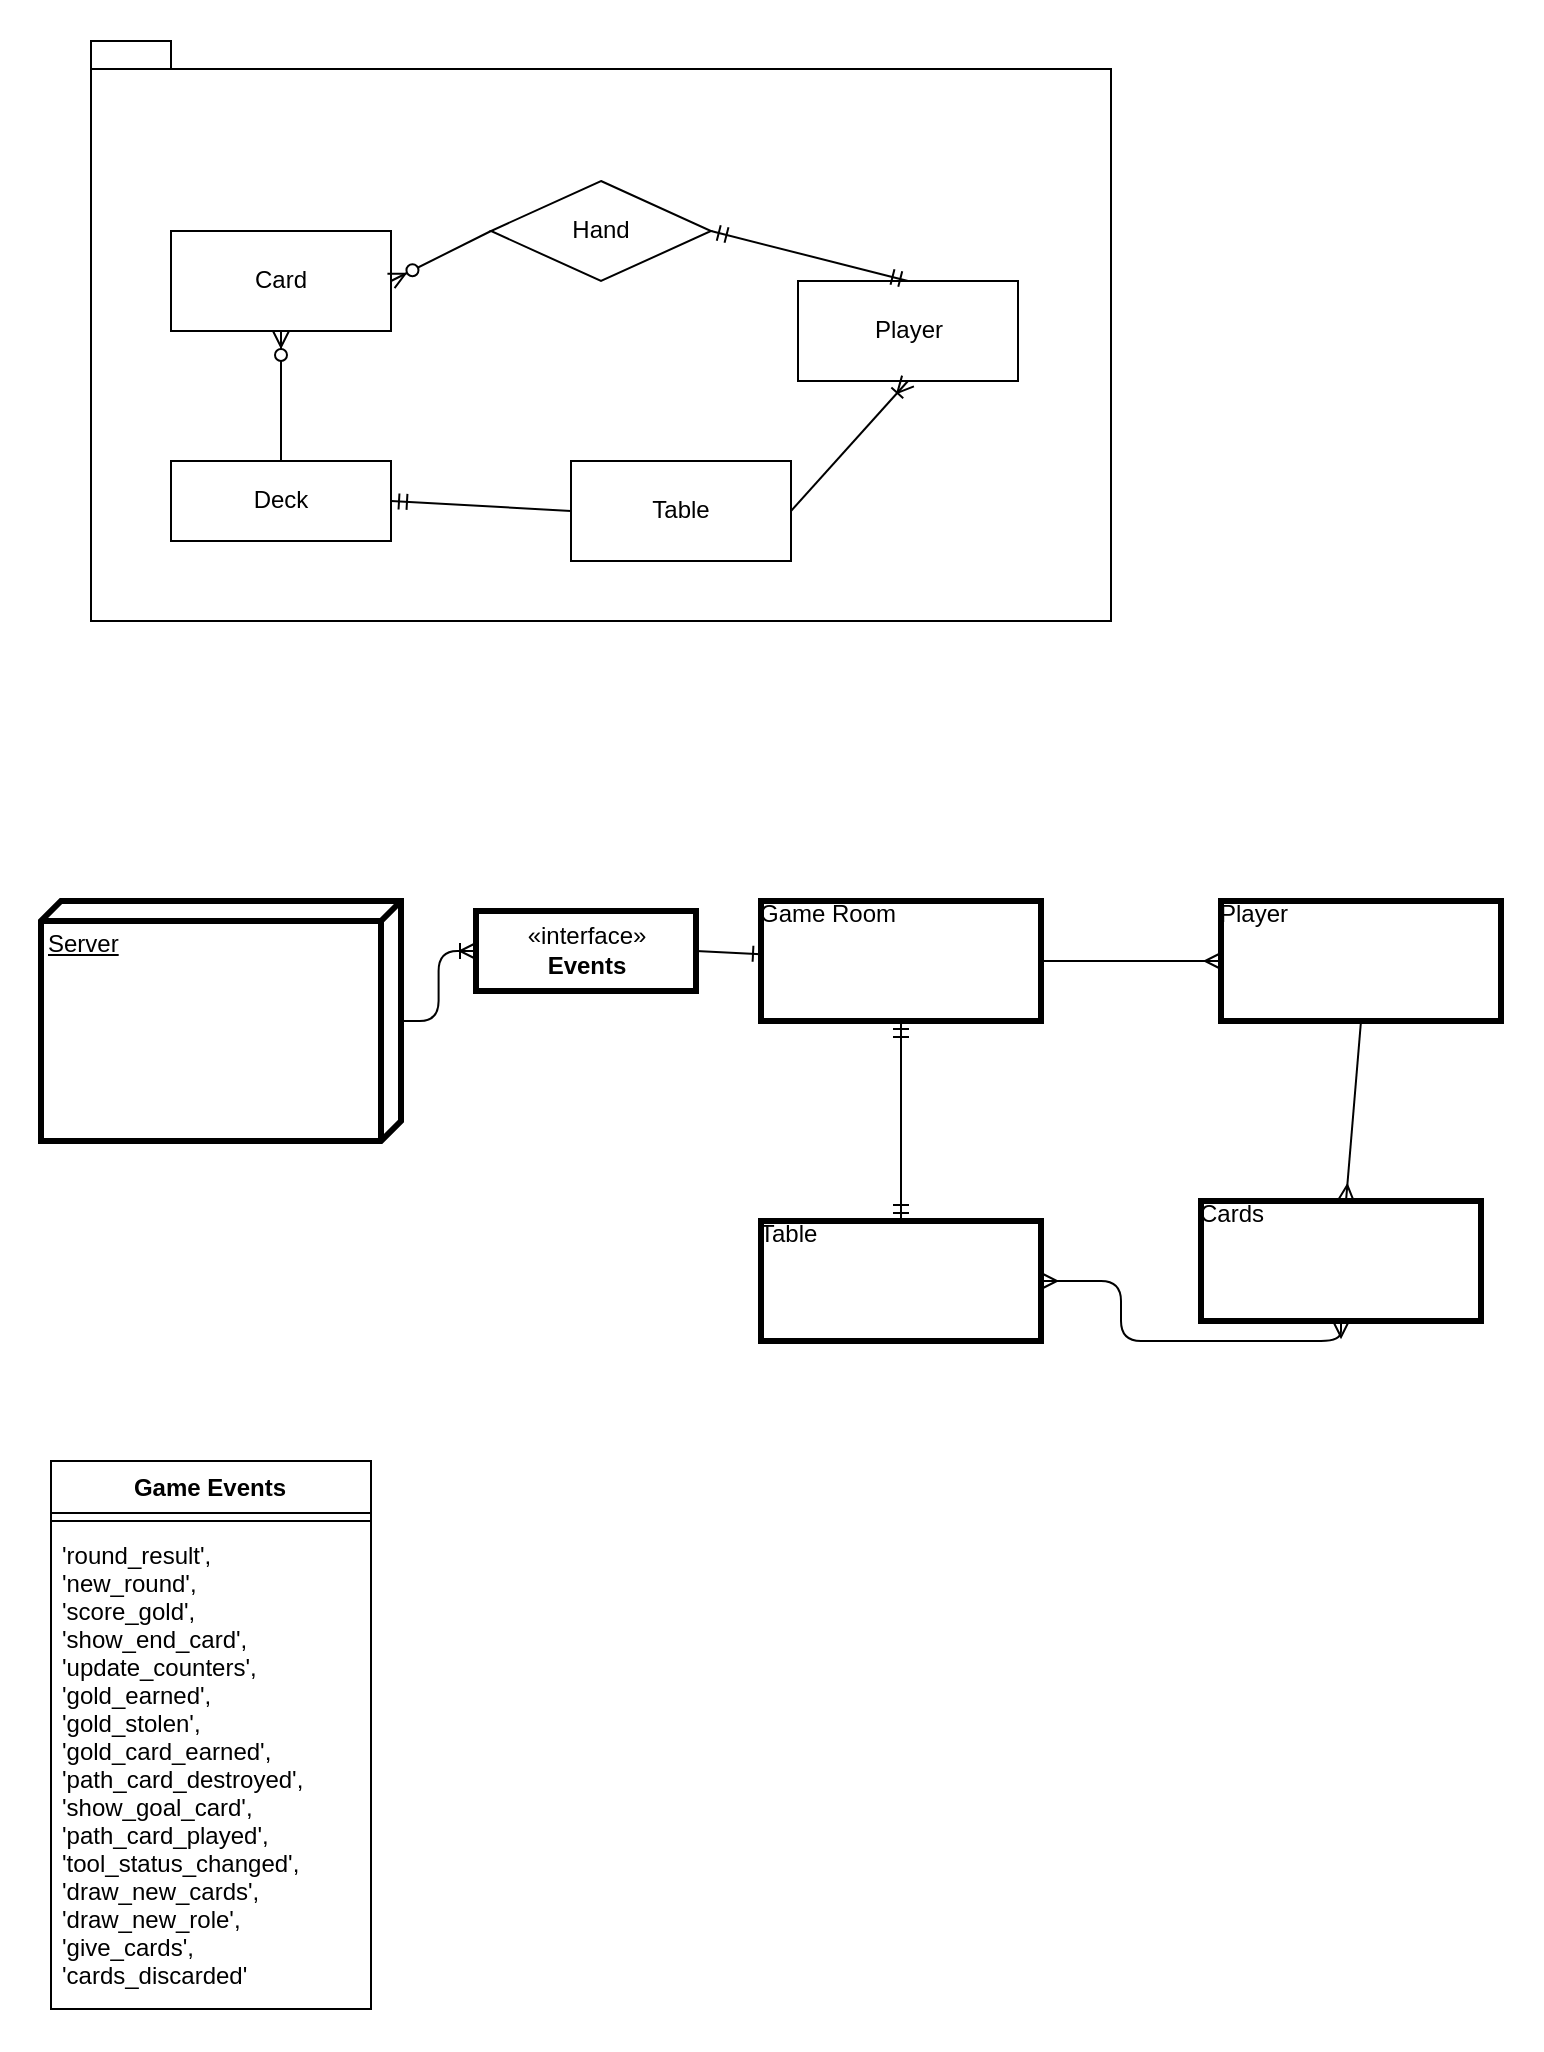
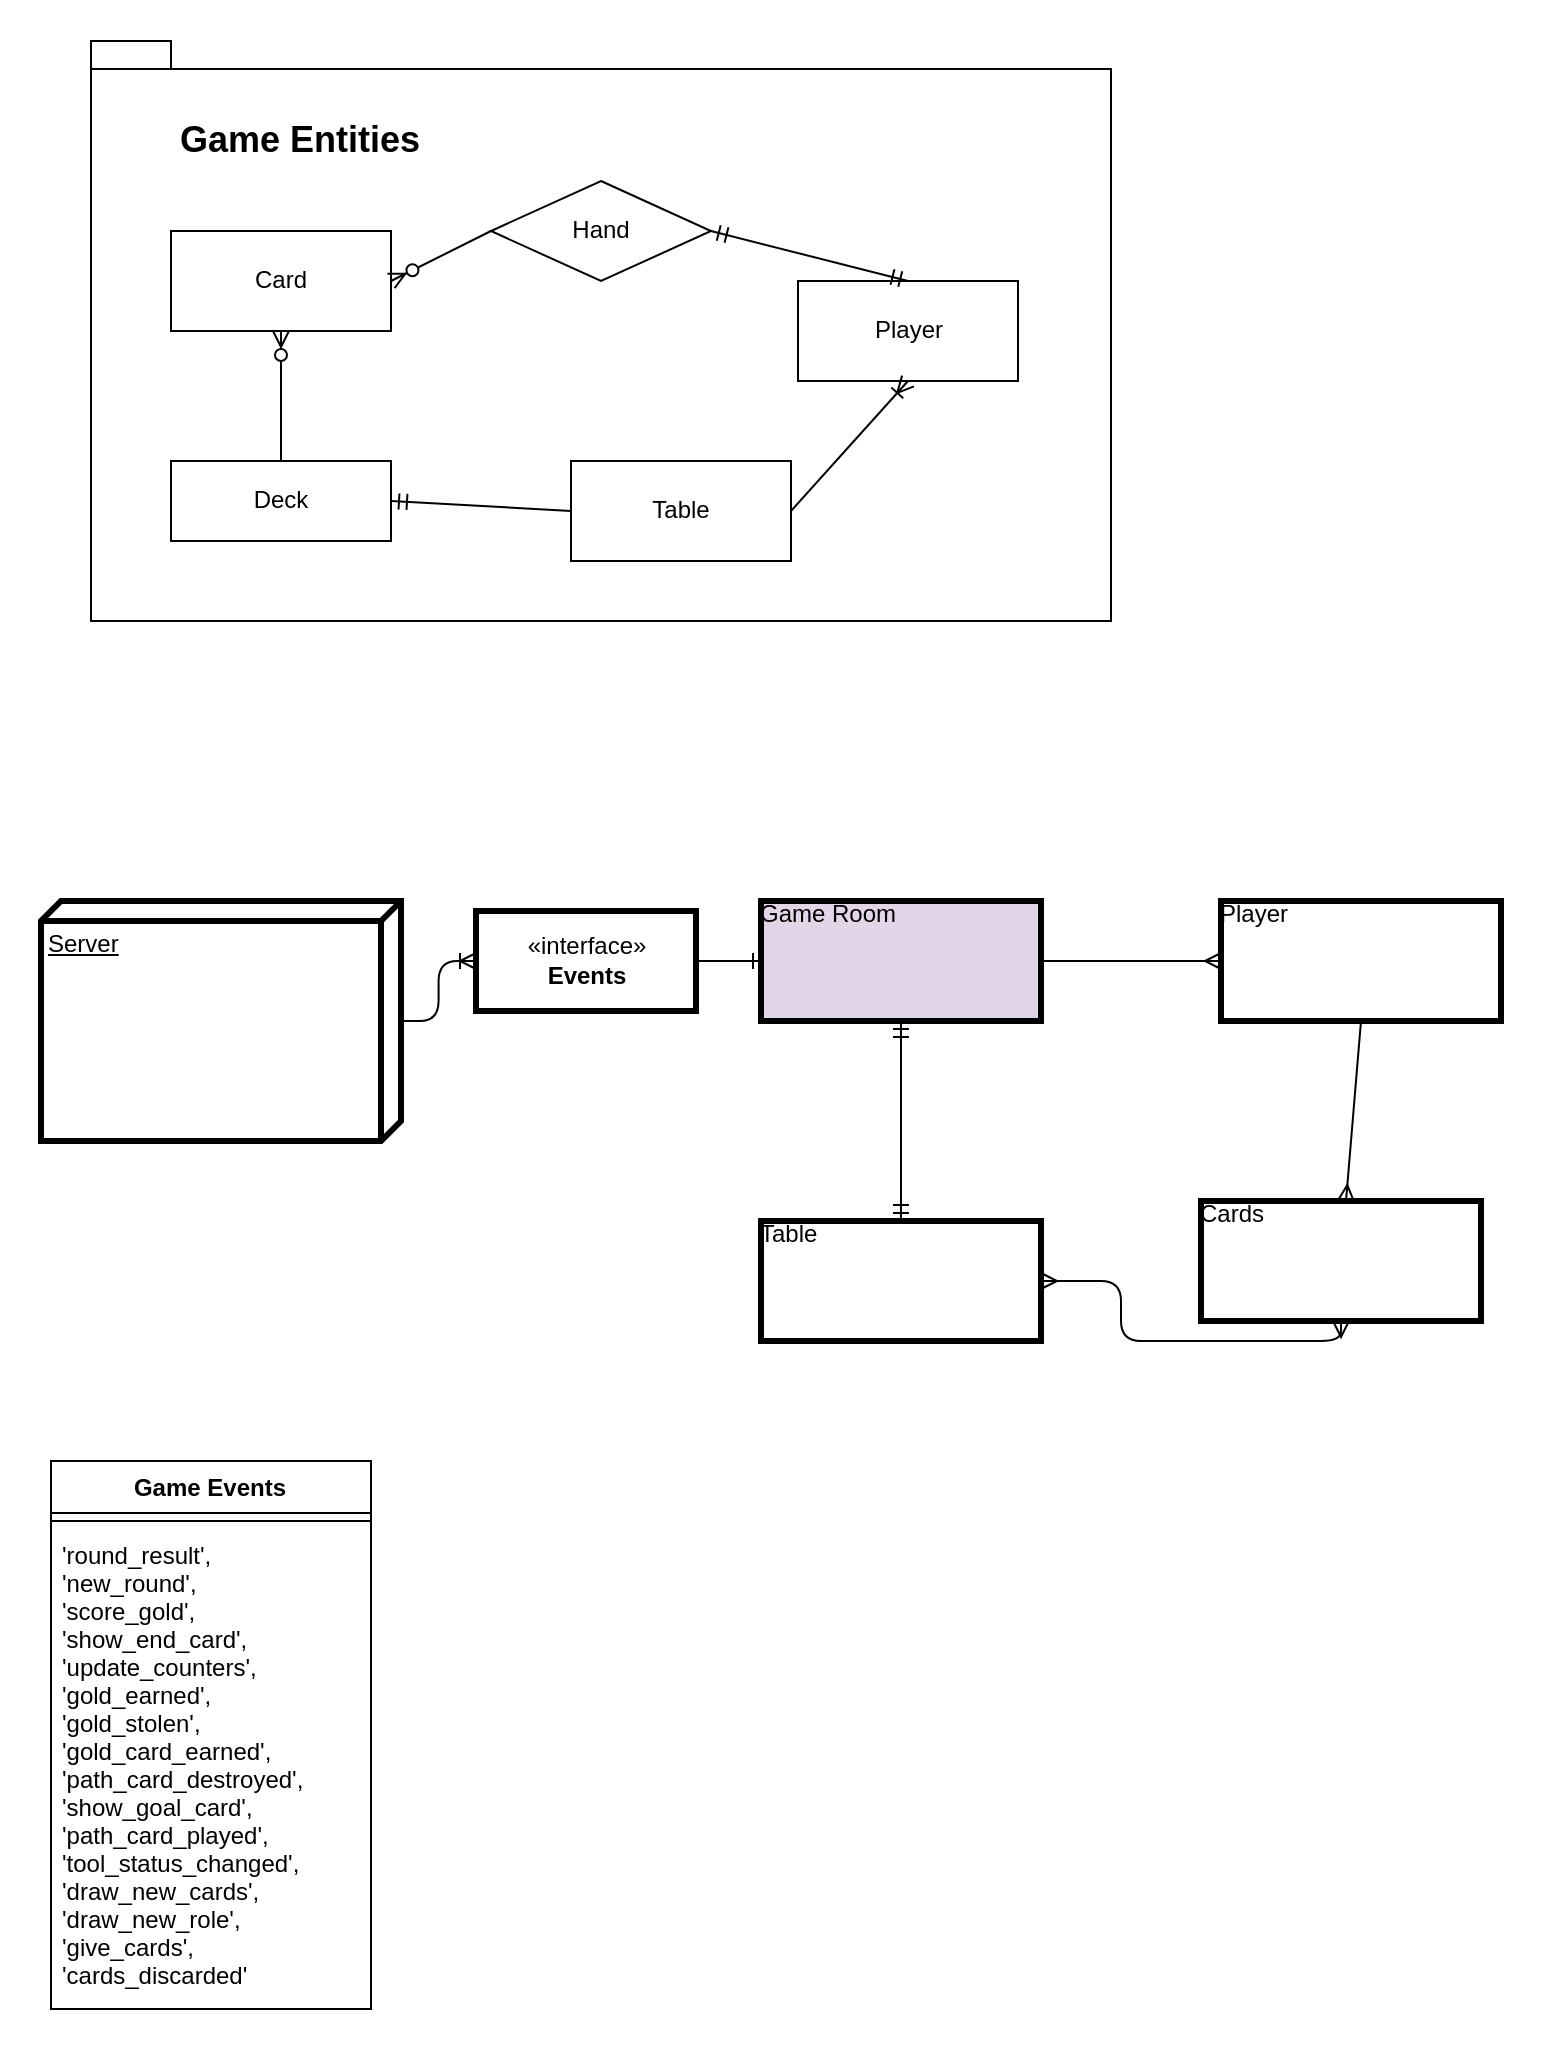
  <mxCell id="0" />
  <mxCell id="1" parent="0" />
  <mxCell id="2" value="" style="shape=folder;fontStyle=1;spacingTop=10;tabWidth=40;tabHeight=14;tabPosition=left;html=1;" parent="1" vertex="1"><mxGeometry x="45" y="20" width="510" height="290" as="geometry" /></mxCell>
  <mxCell id="3" value="&lt;div&gt;Card&lt;/div&gt;" style="html=1;" parent="1" vertex="1"><mxGeometry x="85" y="115" width="110" height="50" as="geometry" /></mxCell>
  <mxCell id="4" value="&lt;div&gt;Deck&lt;/div&gt;" style="html=1;" parent="1" vertex="1"><mxGeometry x="85" y="230" width="110" height="40" as="geometry" /></mxCell>
  <mxCell id="5" value="&lt;div&gt;Hand&lt;/div&gt;" style="rhombus;html=1;" parent="1" vertex="1"><mxGeometry x="245" y="90" width="110" height="50" as="geometry" /></mxCell>
  <mxCell id="6" value="Table" style="html=1;" parent="1" vertex="1"><mxGeometry x="285" y="230" width="110" height="50" as="geometry" /></mxCell>
  <mxCell id="7" value="&lt;div&gt;Player&lt;/div&gt;" style="html=1;" parent="1" vertex="1"><mxGeometry x="398.5" y="140" width="110" height="50" as="geometry" /></mxCell>
  <mxCell id="8" value="" style="fontSize=12;html=1;endArrow=ERzeroToMany;entryX=0.5;entryY=1;exitX=0.5;exitY=0;endFill=1;" parent="1" source="4" target="3" edge="1"><mxGeometry width="100" height="100" relative="1" as="geometry"><mxPoint x="195" y="430" as="sourcePoint" /><mxPoint x="15" y="430" as="targetPoint" /></mxGeometry></mxCell>
  <mxCell id="9" value="" style="fontSize=12;html=1;endArrow=ERmandOne;strokeColor=#000000;exitX=0;exitY=0.5;entryX=1;entryY=0.5;" parent="1" source="6" target="4" edge="1"><mxGeometry width="100" height="100" relative="1" as="geometry"><mxPoint x="215" y="420" as="sourcePoint" /><mxPoint x="-115" y="440" as="targetPoint" /></mxGeometry></mxCell>
  <mxCell id="10" value="" style="fontSize=12;html=1;endArrow=ERoneToMany;strokeColor=#000000;entryX=0.5;entryY=1;exitX=1;exitY=0.5;" parent="1" source="6" target="7" edge="1"><mxGeometry width="100" height="100" relative="1" as="geometry"><mxPoint x="5" y="430" as="sourcePoint" /><mxPoint x="105" y="330" as="targetPoint" /></mxGeometry></mxCell>
  <mxCell id="11" value="" style="fontSize=12;html=1;endArrow=ERmandOne;startArrow=ERmandOne;strokeColor=#000000;entryX=0.5;entryY=0;exitX=1;exitY=0.5;" parent="1" source="5" target="7" edge="1"><mxGeometry width="100" height="100" relative="1" as="geometry"><mxPoint x="5" y="430" as="sourcePoint" /><mxPoint x="105" y="330" as="targetPoint" /></mxGeometry></mxCell>
  <mxCell id="12" value="" style="fontSize=12;html=1;endArrow=ERzeroToMany;strokeColor=#000000;exitX=0;exitY=0.5;entryX=1;entryY=0.5;endFill=1;" parent="1" source="5" target="3" edge="1"><mxGeometry width="100" height="100" relative="1" as="geometry"><mxPoint x="105" y="330" as="sourcePoint" /><mxPoint x="5" y="430" as="targetPoint" /></mxGeometry></mxCell>
+ <mxCell id="13" value="&lt;div style=&quot;font-size: 18px&quot;&gt;&lt;span&gt;&lt;font style=&quot;font-size: 18px&quot;&gt;Game Entities&lt;/font&gt;&lt;/span&gt;&lt;/div&gt;" style="text;html=1;strokeColor=none;fillColor=none;align=center;verticalAlign=middle;whiteSpace=wrap;rounded=0;strokeWidth=3;fontStyle=1" parent="1" vertex="1"><mxGeometry x="85" y="60" width="130" height="20" as="geometry" /></mxCell>
  <mxCell id="14" value="Server" style="verticalAlign=top;align=left;spacingTop=8;spacingLeft=2;spacingRight=12;shape=cube;size=10;direction=south;fontStyle=4;html=1;strokeWidth=3;" parent="1" vertex="1"><mxGeometry x="20" y="450" width="180" height="120" as="geometry" /></mxCell>
- <mxCell id="15" value="&lt;div&gt;Game Room&lt;/div&gt;&lt;div&gt;&lt;br&gt;&lt;/div&gt;" style="verticalAlign=top;align=left;overflow=fill;fontSize=12;fontFamily=Helvetica;html=1;strokeWidth=3;" parent="1" vertex="1"><mxGeometry x="380" y="450" width="140" height="60" as="geometry" /></mxCell>
+ <mxCell id="15" value="&lt;div&gt;Game Room&lt;/div&gt;&lt;div&gt;&lt;br&gt;&lt;/div&gt;" style="verticalAlign=top;align=left;overflow=fill;fontSize=12;fontFamily=Helvetica;html=1;strokeWidth=3;fillColor=#e1d5e7;" parent="1" vertex="1"><mxGeometry x="380" y="450" width="140" height="60" as="geometry" /></mxCell>
  <mxCell id="16" value="Player" style="verticalAlign=top;align=left;overflow=fill;fontSize=12;fontFamily=Helvetica;html=1;strokeWidth=3;" parent="1" vertex="1"><mxGeometry x="610" y="450" width="140" height="60" as="geometry" /></mxCell>
  <mxCell id="17" value="Cards" style="verticalAlign=top;align=left;overflow=fill;fontSize=12;fontFamily=Helvetica;html=1;strokeWidth=3;" parent="1" vertex="1"><mxGeometry x="600" y="600" width="140" height="60" as="geometry" /></mxCell>
  <mxCell id="18" value="&lt;div&gt;Table&lt;/div&gt;&lt;div&gt;&lt;br&gt;&lt;/div&gt;" style="verticalAlign=top;align=left;overflow=fill;fontSize=12;fontFamily=Helvetica;html=1;strokeWidth=3;" parent="1" vertex="1"><mxGeometry x="380" y="610" width="140" height="60" as="geometry" /></mxCell>
  <mxCell id="19" value="" style="fontSize=12;html=1;endArrow=ERmandOne;startArrow=ERmandOne;entryX=0.5;entryY=1;" parent="1" source="18" target="15" edge="1"><mxGeometry width="100" height="100" relative="1" as="geometry"><mxPoint x="315" y="640" as="sourcePoint" /><mxPoint x="415" y="540" as="targetPoint" /></mxGeometry></mxCell>
  <mxCell id="20" value="" style="fontSize=12;html=1;endArrow=ERmany;startArrow=ERmany;entryX=0.5;entryY=1;exitX=1;exitY=0.5;edgeStyle=orthogonalEdgeStyle;" parent="1" source="18" target="17" edge="1"><mxGeometry width="100" height="100" relative="1" as="geometry"><mxPoint x="530" y="475" as="sourcePoint" /><mxPoint x="620" y="475" as="targetPoint" /></mxGeometry></mxCell>
  <mxCell id="21" value="" style="fontSize=12;html=1;endArrow=ERmany;exitX=0.5;exitY=1;" parent="1" source="16" target="17" edge="1"><mxGeometry width="100" height="100" relative="1" as="geometry"><mxPoint x="25" y="790" as="sourcePoint" /><mxPoint x="125" y="690" as="targetPoint" /></mxGeometry></mxCell>
- <mxCell id="22" value="«interface»&lt;br&gt;&lt;div&gt;&lt;b&gt;Events&lt;/b&gt;&lt;/div&gt;" style="html=1;strokeWidth=3;" parent="1" vertex="1"><mxGeometry x="237.5" y="455" width="110" height="40" as="geometry" /></mxCell>
+ <mxCell id="22" value="«interface»&lt;br&gt;&lt;div&gt;&lt;b&gt;Events&lt;/b&gt;&lt;/div&gt;" style="html=1;strokeWidth=3;" parent="1" vertex="1"><mxGeometry x="237.5" y="455" width="110" height="50" as="geometry" /></mxCell>
  <mxCell id="23" value="" style="fontSize=12;html=1;endArrow=ERone;endFill=1;exitX=1;exitY=0.5;" parent="1" source="22" target="15" edge="1"><mxGeometry width="100" height="100" relative="1" as="geometry"><mxPoint x="25" y="790" as="sourcePoint" /><mxPoint x="125" y="690" as="targetPoint" /></mxGeometry></mxCell>
  <mxCell id="24" value="" style="edgeStyle=orthogonalEdgeStyle;fontSize=12;html=1;endArrow=ERoneToMany;exitX=0.5;exitY=0;" parent="1" source="14" target="22" edge="1"><mxGeometry width="100" height="100" relative="1" as="geometry"><mxPoint x="5" y="790" as="sourcePoint" /><mxPoint x="105" y="690" as="targetPoint" /></mxGeometry></mxCell>
  <mxCell id="25" value="Game Events" style="swimlane;fontStyle=1;align=center;verticalAlign=top;childLayout=stackLayout;horizontal=1;startSize=26;horizontalStack=0;resizeParent=1;resizeParentMax=0;resizeLast=0;collapsible=1;marginBottom=0;" parent="1" vertex="1"><mxGeometry x="25" y="730" width="160" height="274" as="geometry" /></mxCell>
  <mxCell id="26" value="" style="line;strokeWidth=1;fillColor=none;align=left;verticalAlign=middle;spacingTop=-1;spacingLeft=3;spacingRight=3;rotatable=0;labelPosition=right;points=[];portConstraint=eastwest;" parent="25" vertex="1"><mxGeometry y="26" width="160" height="8" as="geometry" /></mxCell>
  <mxCell id="27" value="'round_result',&#10;'new_round',&#10;'score_gold',&#10;'show_end_card',&#10;'update_counters',&#10;'gold_earned',&#10;'gold_stolen',&#10;'gold_card_earned',&#10;'path_card_destroyed',&#10;'show_goal_card',&#10;'path_card_played',&#10;'tool_status_changed',&#10;'draw_new_cards',&#10;'draw_new_role',&#10;'give_cards',&#10;'cards_discarded'" style="text;strokeColor=none;fillColor=none;align=left;verticalAlign=top;spacingLeft=4;spacingRight=4;overflow=hidden;rotatable=0;points=[[0,0.5],[1,0.5]];portConstraint=eastwest;" parent="25" vertex="1"><mxGeometry y="34" width="160" height="240" as="geometry" /></mxCell>
  <mxCell id="28" value="" style="fontSize=12;html=1;endArrow=ERmany;exitX=1;exitY=0.5;entryX=0;entryY=0.5;" edge="1" parent="1" source="15" target="16"><mxGeometry width="100" height="100" relative="1" as="geometry"><mxPoint x="690" y="520" as="sourcePoint" /><mxPoint x="690" y="560" as="targetPoint" /></mxGeometry></mxCell>
